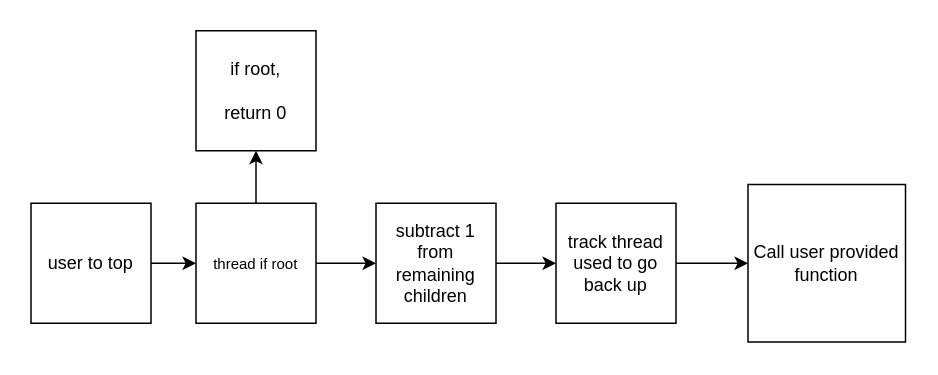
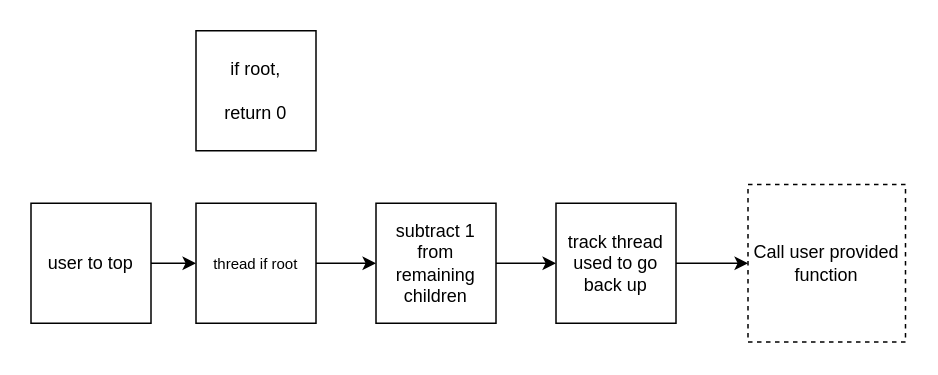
  <mxCell id="0" />
  <mxCell id="1" parent="0" />
  <mxCell id="2" style="edgeStyle=orthogonalEdgeStyle;rounded=0;orthogonalLoop=1;jettySize=auto;html=1;exitX=1;exitY=0.5;exitDx=0;exitDy=0;entryX=0;entryY=0.5;entryDx=0;entryDy=0;fontSize=10;" edge="1" parent="1" source="3" target="5"><mxGeometry relative="1" as="geometry" /></mxCell>
  <mxCell id="3" value="user to top" style="whiteSpace=wrap;html=1;aspect=fixed;" vertex="1" parent="1"><mxGeometry x="20" y="135" width="80" height="80" as="geometry" /></mxCell>
  <mxCell id="4" style="edgeStyle=orthogonalEdgeStyle;rounded=0;orthogonalLoop=1;jettySize=auto;html=1;exitX=1;exitY=0.5;exitDx=0;exitDy=0;entryX=0;entryY=0.5;entryDx=0;entryDy=0;" edge="1" parent="1" source="5" target="7"><mxGeometry relative="1" as="geometry" /></mxCell>
  <mxCell id="5" value="thread if root" style="whiteSpace=wrap;html=1;aspect=fixed;fontSize=10;" vertex="1" parent="1"><mxGeometry x="130" y="135" width="80" height="80" as="geometry" /></mxCell>
  <mxCell id="6" style="edgeStyle=orthogonalEdgeStyle;rounded=0;orthogonalLoop=1;jettySize=auto;html=1;exitX=1;exitY=0.5;exitDx=0;exitDy=0;entryX=0;entryY=0.5;entryDx=0;entryDy=0;" edge="1" parent="1" source="7" target="9"><mxGeometry relative="1" as="geometry" /></mxCell>
  <mxCell id="7" value="subtract 1 from remaining children " style="whiteSpace=wrap;html=1;aspect=fixed;" vertex="1" parent="1"><mxGeometry x="250" y="135" width="80" height="80" as="geometry" /></mxCell>
  <mxCell id="8" style="edgeStyle=orthogonalEdgeStyle;rounded=0;orthogonalLoop=1;jettySize=auto;html=1;exitX=1;exitY=0.5;exitDx=0;exitDy=0;" edge="1" parent="1" source="9" target="10"><mxGeometry relative="1" as="geometry" /></mxCell>
  <mxCell id="9" value="track thread used to go back up" style="whiteSpace=wrap;html=1;aspect=fixed;" vertex="1" parent="1"><mxGeometry x="370" y="135" width="80" height="80" as="geometry" /></mxCell>
- <mxCell id="10" value="&lt;div&gt;Call user provided function&lt;br&gt;&lt;/div&gt;" style="whiteSpace=wrap;html=1;aspect=fixed;" vertex="1" parent="1"><mxGeometry x="498" y="122.5" width="105" height="105" as="geometry" /></mxCell>
- <mxCell id="11" value="" style="endArrow=classic;html=1;rounded=0;exitX=0.5;exitY=0;exitDx=0;exitDy=0;entryX=0.5;entryY=1;entryDx=0;entryDy=0;" edge="1" parent="1" source="5" target="12"><mxGeometry width="50" height="50" relative="1" as="geometry"><mxPoint x="140" y="120" as="sourcePoint" /><mxPoint x="170" y="70" as="targetPoint" /></mxGeometry></mxCell>
+ <mxCell id="10" value="&lt;div&gt;Call user provided function&lt;br&gt;&lt;/div&gt;" style="whiteSpace=wrap;html=1;aspect=fixed;dashed=1;" vertex="1" parent="1"><mxGeometry x="498" y="122.5" width="105" height="105" as="geometry" /></mxCell>
  <mxCell id="12" value="&lt;div&gt;if root,&lt;/div&gt;&lt;div&gt;&lt;br&gt;&lt;/div&gt;&lt;div&gt;return 0 &lt;br&gt;&lt;/div&gt;" style="whiteSpace=wrap;html=1;aspect=fixed;" vertex="1" parent="1"><mxGeometry x="130" y="20" width="80" height="80" as="geometry" /></mxCell>
